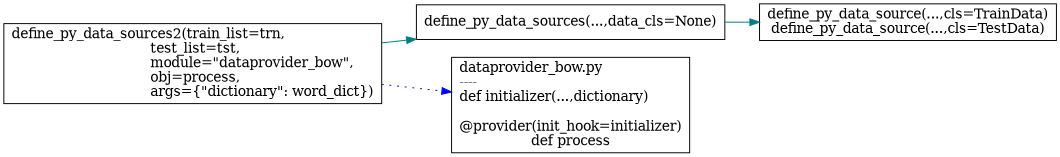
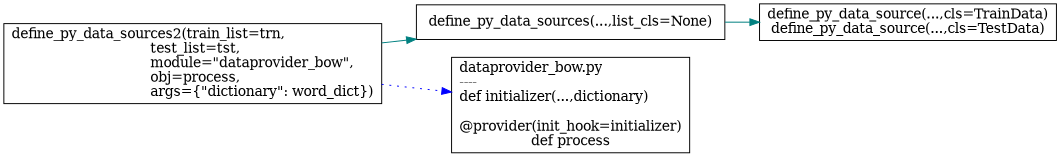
  digraph {
    splines=true
    rankdir=LR
    fontname="DejaVu Serif"
    node [shape=box fontname="DejaVu Serif"]
    edge [color=teal fontname="DejaVu Serif"]
    n1 [label="define_py_data_sources2(train_list=trn,\l                                test_list=tst,\l                                module=\"dataprovider_bow\",\l                                obj=process,\l                                args={\"dictionary\": word_dict})"]
-   n2 [label="define_py_data_sources(...,data_cls=None)"]
+   n2 [label="define_py_data_sources(...,list_cls=None)"]
    n3 [label="define_py_data_source(...,cls=TrainData)\ldefine_py_data_source(...,cls=TestData)"]
    n4 [label="dataprovider_bow.py\l----\ldef initializer(...,dictionary)\l\l@provider(init_hook=initializer)\ldef process"]
    subgraph sub_1 {
      n1
      n2
      n3
      n4
    }
    n1 -> n2
    n1 -> n4 [style=dotted color=blue]
    n2 -> n3
  }
